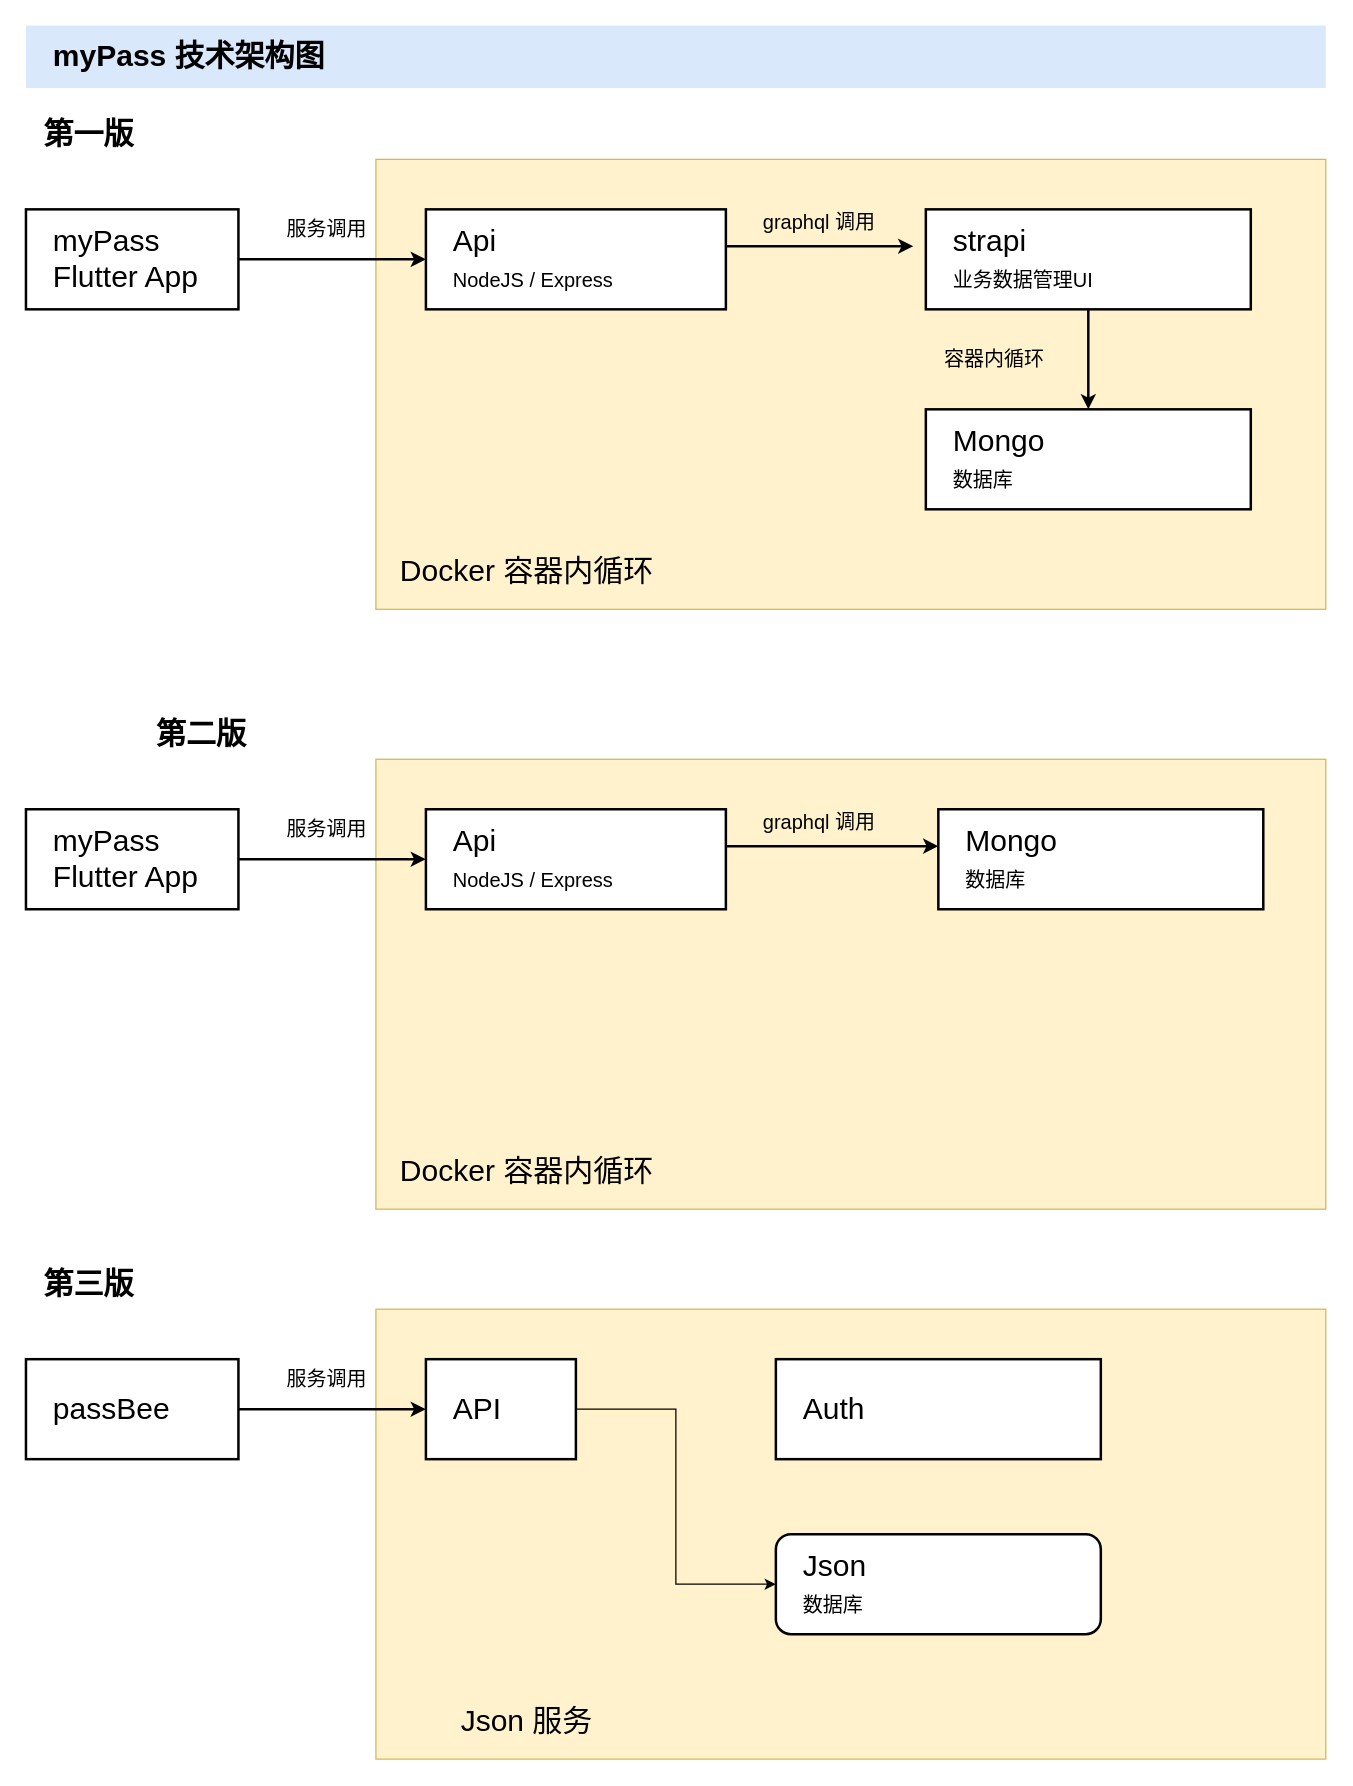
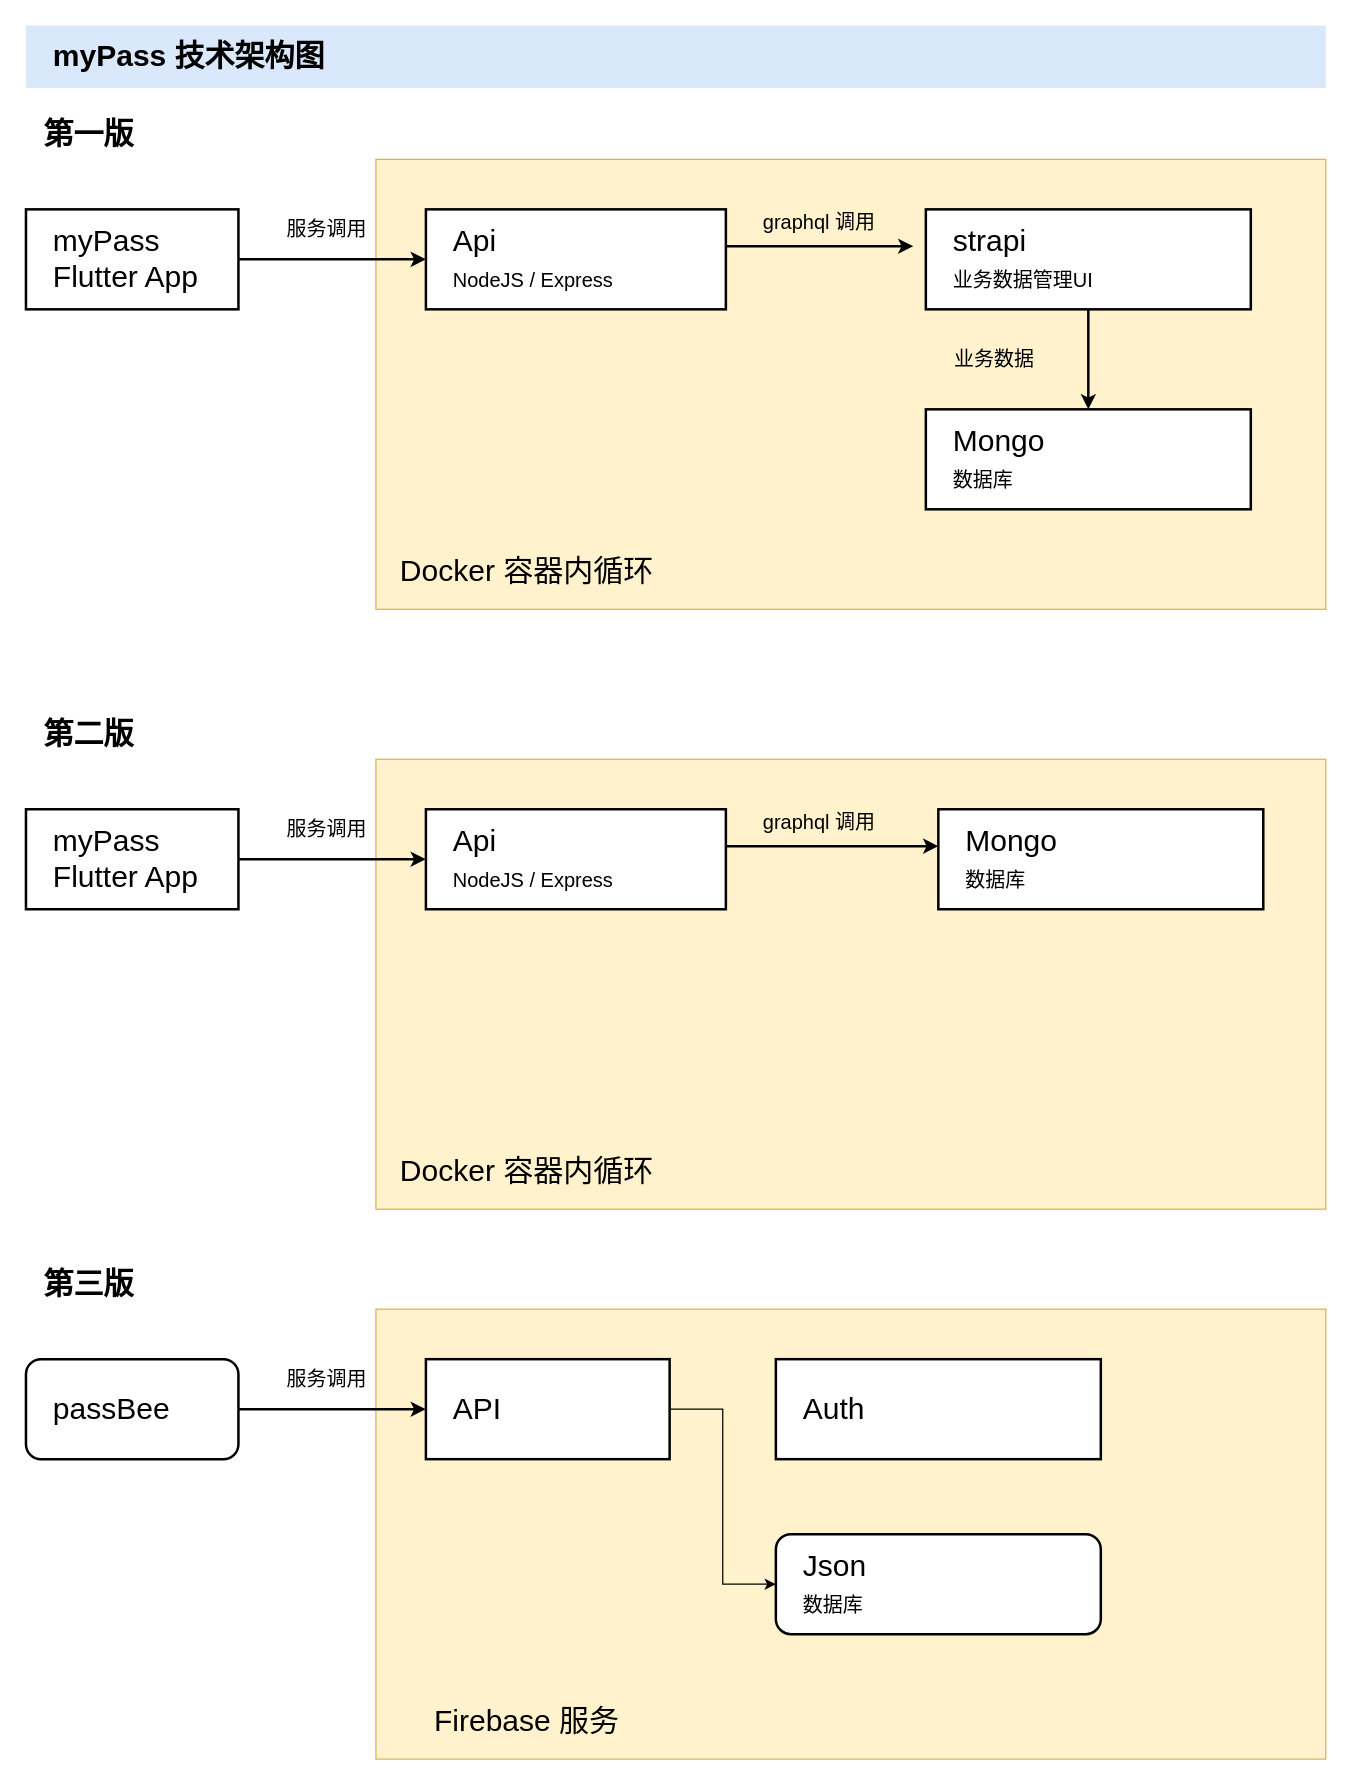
  <mxCell id="0" />
  <mxCell id="1" parent="0" />
  <mxCell id="2" value="" style="rounded=0;whiteSpace=wrap;html=1;strokeWidth=1;fontSize=16;align=left;fillColor=#fff2cc;strokeColor=#d6b656;" parent="1" vertex="1"><mxGeometry x="300" y="127" width="760" height="360" as="geometry" /></mxCell>
  <mxCell id="3" value="&amp;nbsp; &amp;nbsp;myPass 技术架构图" style="text;html=1;fillColor=#dae8fc;align=left;verticalAlign=middle;whiteSpace=wrap;rounded=0;fontSize=24;fontStyle=1" parent="1" vertex="1"><mxGeometry x="20" y="20" width="1040" height="50" as="geometry" /></mxCell>
  <mxCell id="4" value="" style="edgeStyle=orthogonalEdgeStyle;rounded=0;orthogonalLoop=1;jettySize=auto;html=1;strokeWidth=2;fontSize=16;entryX=0;entryY=0.5;entryDx=0;entryDy=0;" parent="1" source="5" target="6" edge="1"><mxGeometry relative="1" as="geometry" /></mxCell>
  <mxCell id="5" value="myPass&lt;br&gt;Flutter App" style="rounded=0;whiteSpace=wrap;html=1;fontSize=24;align=left;strokeWidth=2;spacingLeft=20;" parent="1" vertex="1"><mxGeometry x="20" y="167" width="170" height="80" as="geometry" /></mxCell>
  <mxCell id="6" value="Api&lt;br&gt;&lt;font style=&quot;font-size: 16px&quot;&gt;NodeJS / Express&lt;/font&gt;&amp;nbsp;" style="rounded=0;whiteSpace=wrap;html=1;fontSize=24;align=left;strokeWidth=2;spacingLeft=20;" parent="1" vertex="1"><mxGeometry x="340" y="167" width="240" height="80" as="geometry" /></mxCell>
  <mxCell id="7" value="" style="edgeStyle=orthogonalEdgeStyle;rounded=0;orthogonalLoop=1;jettySize=auto;html=1;strokeWidth=2;fontSize=16;" parent="1" source="8" target="9" edge="1"><mxGeometry relative="1" as="geometry" /></mxCell>
  <mxCell id="8" value="strapi &lt;br&gt;&lt;font style=&quot;font-size: 16px&quot;&gt;业务数据管理UI&lt;/font&gt;" style="rounded=0;whiteSpace=wrap;html=1;fontSize=24;align=left;strokeWidth=2;spacingLeft=20;spacingTop=10;spacingBottom=10;" parent="1" vertex="1"><mxGeometry x="740" y="167" width="260" height="80" as="geometry" /></mxCell>
  <mxCell id="9" value="Mongo&lt;br&gt;&lt;font style=&quot;font-size: 16px&quot;&gt;数据库&lt;/font&gt;" style="rounded=0;whiteSpace=wrap;html=1;fontSize=24;align=left;strokeWidth=2;spacingLeft=20;spacingTop=10;spacingBottom=10;" parent="1" vertex="1"><mxGeometry x="740" y="327" width="260" height="80" as="geometry" /></mxCell>
  <mxCell id="10" value="服务调用" style="text;html=1;strokeColor=none;fillColor=none;align=center;verticalAlign=middle;whiteSpace=wrap;rounded=0;fontSize=16;" parent="1" vertex="1"><mxGeometry x="206" y="173" width="110" height="20" as="geometry" /></mxCell>
  <mxCell id="11" value="graphql 调用" style="text;html=1;strokeColor=none;fillColor=none;align=center;verticalAlign=middle;whiteSpace=wrap;rounded=0;fontSize=16;" parent="1" vertex="1"><mxGeometry x="600" y="167" width="110" height="20" as="geometry" /></mxCell>
  <mxCell id="12" value="" style="edgeStyle=segmentEdgeStyle;endArrow=classic;html=1;fontSize=24;exitX=1;exitY=0.5;exitDx=0;exitDy=0;entryX=0;entryY=0.5;entryDx=0;entryDy=0;strokeWidth=2;" parent="1" edge="1"><mxGeometry width="50" height="50" relative="1" as="geometry"><mxPoint x="580" y="196.5" as="sourcePoint" /><mxPoint x="730" y="196.5" as="targetPoint" /></mxGeometry></mxCell>
- <mxCell id="13" value="容器内循环" style="text;html=1;strokeColor=none;fillColor=none;align=center;verticalAlign=middle;whiteSpace=wrap;rounded=0;fontSize=16;" parent="1" vertex="1"><mxGeometry x="740" y="277" width="110" height="20" as="geometry" /></mxCell>
+ <mxCell id="13" value="业务数据" style="text;html=1;strokeColor=none;fillColor=none;align=center;verticalAlign=middle;whiteSpace=wrap;rounded=0;fontSize=16;" parent="1" vertex="1"><mxGeometry x="740" y="277" width="110" height="20" as="geometry" /></mxCell>
  <mxCell id="14" value="Docker 容器内循环" style="text;html=1;strokeColor=none;fillColor=none;align=center;verticalAlign=middle;whiteSpace=wrap;rounded=0;fontSize=24;" parent="1" vertex="1"><mxGeometry x="316" y="447" width="210" height="20" as="geometry" /></mxCell>
  <mxCell id="15" value="" style="rounded=0;whiteSpace=wrap;html=1;strokeWidth=1;fontSize=16;align=left;fillColor=#fff2cc;strokeColor=#d6b656;" parent="1" vertex="1"><mxGeometry x="300" y="607" width="760" height="360" as="geometry" /></mxCell>
  <mxCell id="16" value="" style="edgeStyle=orthogonalEdgeStyle;rounded=0;orthogonalLoop=1;jettySize=auto;html=1;strokeWidth=2;fontSize=16;entryX=0;entryY=0.5;entryDx=0;entryDy=0;" parent="1" source="17" target="18" edge="1"><mxGeometry relative="1" as="geometry" /></mxCell>
  <mxCell id="17" value="myPass&lt;br&gt;Flutter App" style="rounded=0;whiteSpace=wrap;html=1;fontSize=24;align=left;strokeWidth=2;spacingLeft=20;" parent="1" vertex="1"><mxGeometry x="20" y="647" width="170" height="80" as="geometry" /></mxCell>
  <mxCell id="18" value="Api&lt;br&gt;&lt;font style=&quot;font-size: 16px&quot;&gt;NodeJS / Express&lt;/font&gt;&amp;nbsp;" style="rounded=0;whiteSpace=wrap;html=1;fontSize=24;align=left;strokeWidth=2;spacingLeft=20;" parent="1" vertex="1"><mxGeometry x="340" y="647" width="240" height="80" as="geometry" /></mxCell>
  <mxCell id="19" value="Mongo&lt;br&gt;&lt;font style=&quot;font-size: 16px&quot;&gt;数据库&lt;/font&gt;" style="rounded=0;whiteSpace=wrap;html=1;fontSize=24;align=left;strokeWidth=2;spacingLeft=20;spacingTop=10;spacingBottom=10;" parent="1" vertex="1"><mxGeometry x="750" y="647" width="260" height="80" as="geometry" /></mxCell>
  <mxCell id="20" value="服务调用" style="text;html=1;strokeColor=none;fillColor=none;align=center;verticalAlign=middle;whiteSpace=wrap;rounded=0;fontSize=16;" parent="1" vertex="1"><mxGeometry x="206" y="653" width="110" height="20" as="geometry" /></mxCell>
  <mxCell id="21" value="graphql 调用" style="text;html=1;strokeColor=none;fillColor=none;align=center;verticalAlign=middle;whiteSpace=wrap;rounded=0;fontSize=16;" parent="1" vertex="1"><mxGeometry x="600" y="647" width="110" height="20" as="geometry" /></mxCell>
  <mxCell id="22" value="" style="edgeStyle=segmentEdgeStyle;endArrow=classic;html=1;fontSize=24;exitX=1;exitY=0.5;exitDx=0;exitDy=0;strokeWidth=2;" parent="1" target="19" edge="1"><mxGeometry width="50" height="50" relative="1" as="geometry"><mxPoint x="580" y="676.5" as="sourcePoint" /><mxPoint x="730" y="676.5" as="targetPoint" /></mxGeometry></mxCell>
  <mxCell id="23" value="Docker 容器内循环" style="text;html=1;strokeColor=none;fillColor=none;align=center;verticalAlign=middle;whiteSpace=wrap;rounded=0;fontSize=24;" parent="1" vertex="1"><mxGeometry x="316" y="927" width="210" height="20" as="geometry" /></mxCell>
- <mxCell id="24" value="第二版" style="text;strokeColor=none;fillColor=none;html=1;fontSize=24;fontStyle=1;verticalAlign=middle;align=center;" parent="1" vertex="1"><mxGeometry x="110" y="567" width="100" height="40" as="geometry" /></mxCell>
+ <mxCell id="24" value="第二版" style="text;strokeColor=none;fillColor=none;html=1;fontSize=24;fontStyle=1;verticalAlign=middle;align=center;" parent="1" vertex="1"><mxGeometry x="20" y="567" width="100" height="40" as="geometry" /></mxCell>
  <mxCell id="25" value="第一版" style="text;strokeColor=none;fillColor=none;html=1;fontSize=24;fontStyle=1;verticalAlign=middle;align=center;" parent="1" vertex="1"><mxGeometry x="20" y="87" width="100" height="40" as="geometry" /></mxCell>
  <mxCell id="26" value="" style="rounded=0;whiteSpace=wrap;html=1;strokeWidth=1;fontSize=16;align=left;fillColor=#fff2cc;strokeColor=#d6b656;" vertex="1" parent="1"><mxGeometry x="300" y="1047" width="760" height="360" as="geometry" /></mxCell>
  <mxCell id="27" value="" style="edgeStyle=orthogonalEdgeStyle;rounded=0;orthogonalLoop=1;jettySize=auto;html=1;strokeWidth=2;fontSize=16;entryX=0;entryY=0.5;entryDx=0;entryDy=0;" edge="1" parent="1" source="28" target="30"><mxGeometry relative="1" as="geometry" /></mxCell>
- <mxCell id="28" value="passBee" style="rounded=0;whiteSpace=wrap;html=1;fontSize=24;align=left;strokeWidth=2;spacingLeft=20;" vertex="1" parent="1"><mxGeometry x="20" y="1087" width="170" height="80" as="geometry" /></mxCell>
+ <mxCell id="28" value="passBee" style="whiteSpace=wrap;html=1;fontSize=24;align=left;strokeWidth=2;spacingLeft=20;rounded=1;" vertex="1" parent="1"><mxGeometry x="20" y="1087" width="170" height="80" as="geometry" /></mxCell>
  <mxCell id="29" style="edgeStyle=orthogonalEdgeStyle;rounded=0;orthogonalLoop=1;jettySize=auto;html=1;entryX=0;entryY=0.5;entryDx=0;entryDy=0;" edge="1" parent="1" source="30" target="31"><mxGeometry relative="1" as="geometry" /></mxCell>
- <mxCell id="30" value="API" style="rounded=0;whiteSpace=wrap;html=1;fontSize=24;align=left;strokeWidth=2;spacingLeft=20;" vertex="1" parent="1"><mxGeometry x="340" y="1087" width="120" height="80" as="geometry" /></mxCell>
+ <mxCell id="30" value="API" style="rounded=0;whiteSpace=wrap;html=1;fontSize=24;align=left;strokeWidth=2;spacingLeft=20;" vertex="1" parent="1"><mxGeometry x="340" y="1087" width="195" height="80" as="geometry" /></mxCell>
  <mxCell id="31" value="Json&lt;br&gt;&lt;font style=&quot;font-size: 16px&quot;&gt;数据库&lt;/font&gt;" style="whiteSpace=wrap;html=1;fontSize=24;align=left;strokeWidth=2;spacingLeft=20;spacingTop=10;spacingBottom=10;rounded=1;" vertex="1" parent="1"><mxGeometry x="620" y="1227" width="260" height="80" as="geometry" /></mxCell>
  <mxCell id="32" value="服务调用" style="text;html=1;strokeColor=none;fillColor=none;align=center;verticalAlign=middle;whiteSpace=wrap;rounded=0;fontSize=16;" vertex="1" parent="1"><mxGeometry x="206" y="1093" width="110" height="20" as="geometry" /></mxCell>
- <mxCell id="33" value="Json 服务" style="text;html=1;strokeColor=none;fillColor=none;align=center;verticalAlign=middle;whiteSpace=wrap;rounded=0;fontSize=24;" vertex="1" parent="1"><mxGeometry x="316" y="1367" width="210" height="20" as="geometry" /></mxCell>
+ <mxCell id="33" value="Firebase 服务" style="text;html=1;strokeColor=none;fillColor=none;align=center;verticalAlign=middle;whiteSpace=wrap;rounded=0;fontSize=24;" vertex="1" parent="1"><mxGeometry x="316" y="1367" width="210" height="20" as="geometry" /></mxCell>
  <mxCell id="34" value="第三版" style="text;strokeColor=none;fillColor=none;html=1;fontSize=24;fontStyle=1;verticalAlign=middle;align=center;" vertex="1" parent="1"><mxGeometry x="20" y="1007" width="100" height="40" as="geometry" /></mxCell>
  <mxCell id="35" value="Auth&lt;br&gt;" style="rounded=0;whiteSpace=wrap;html=1;fontSize=24;align=left;strokeWidth=2;spacingLeft=20;" vertex="1" parent="1"><mxGeometry x="620" y="1087" width="260" height="80" as="geometry" /></mxCell>
